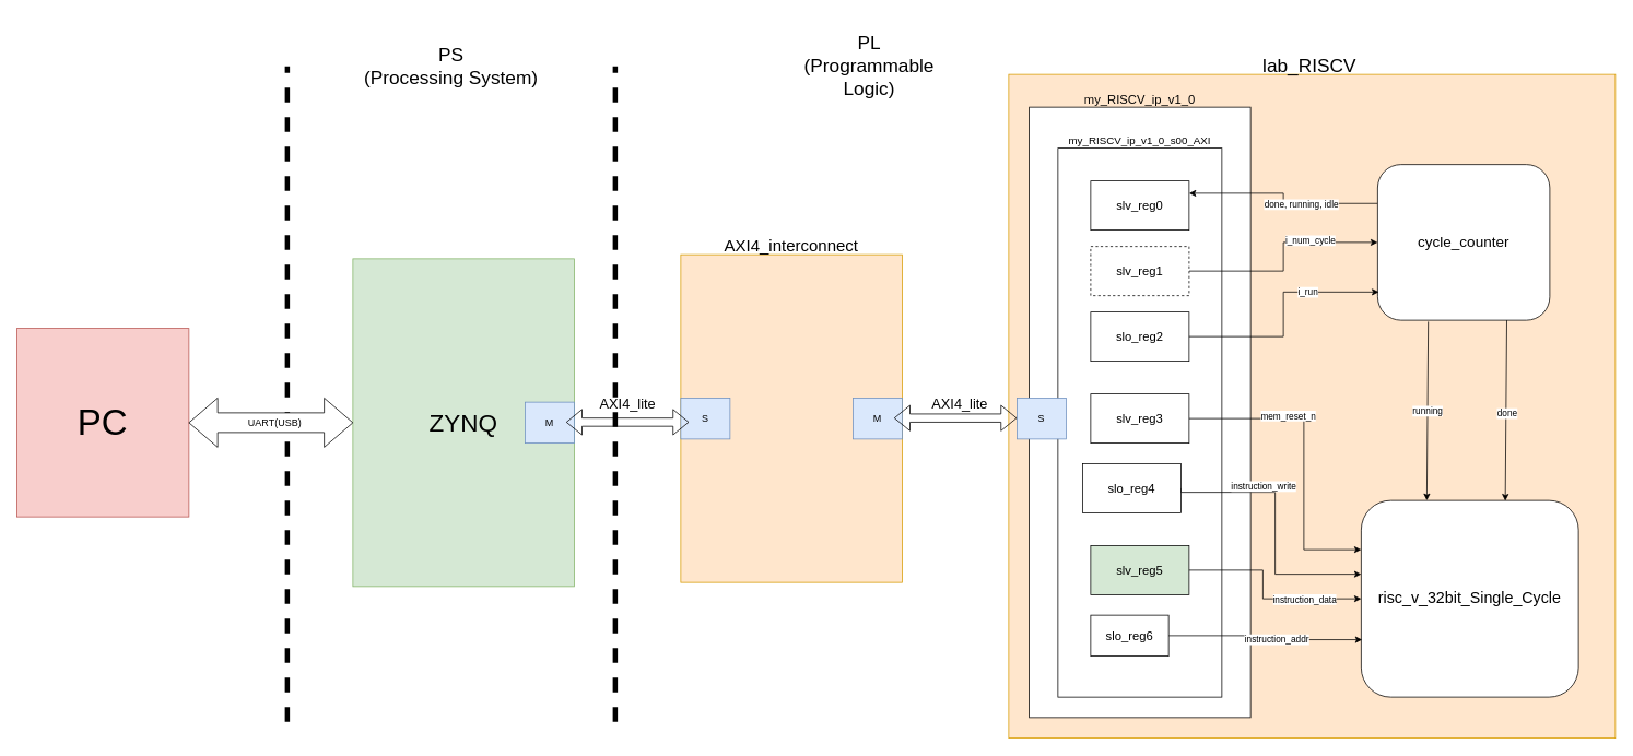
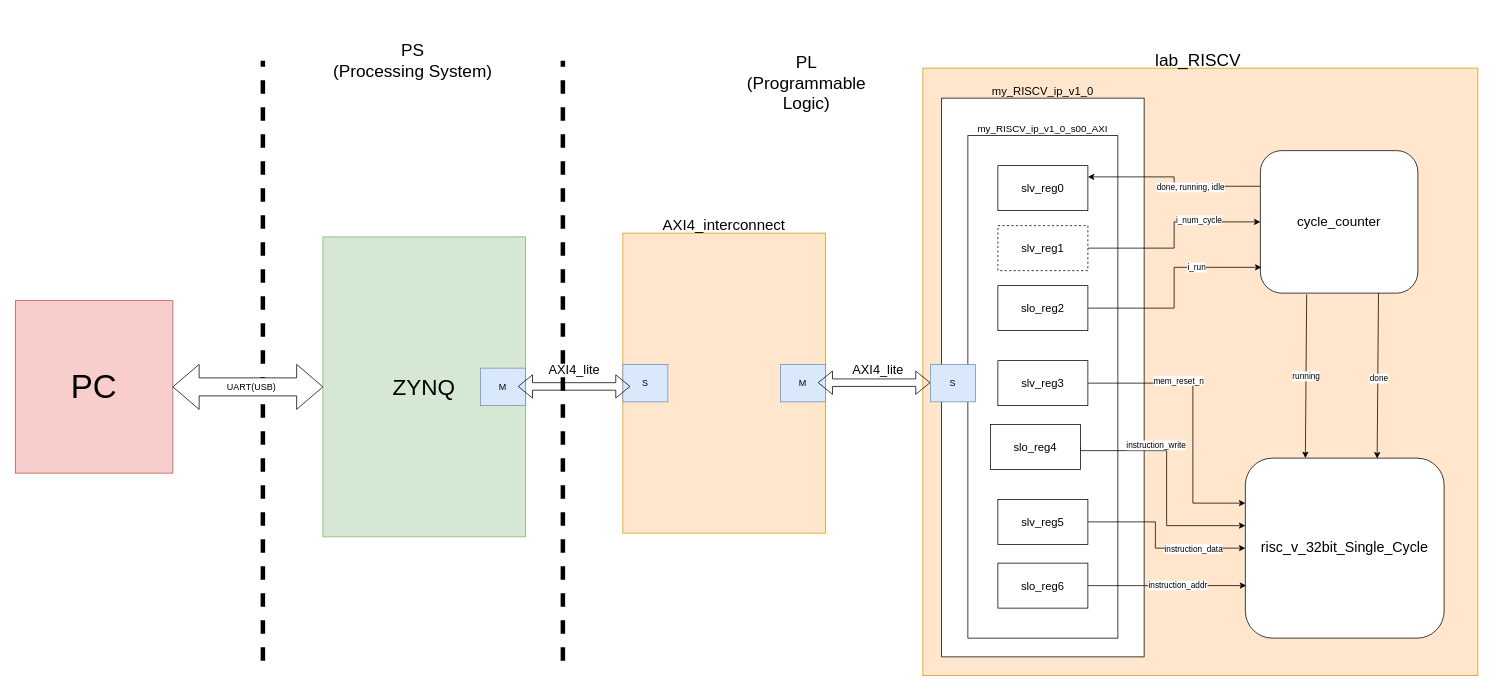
  <mxCell id="0" />
  <mxCell id="1" parent="0" />
  <mxCell id="2" value="&lt;font style=&quot;font-size: 44px;&quot;&gt;PC&lt;/font&gt;" style="rounded=0;whiteSpace=wrap;html=1;fillColor=#f8cecc;strokeColor=#b85450;" vertex="1" parent="1"><mxGeometry x="20" y="400" width="210" height="230" as="geometry" /></mxCell>
  <mxCell id="3" value="&lt;font style=&quot;font-size: 30px;&quot;&gt;ZYNQ&lt;/font&gt;" style="rounded=0;whiteSpace=wrap;html=1;fillColor=#d5e8d4;strokeColor=#82b366;" vertex="1" parent="1"><mxGeometry x="430" y="315" width="270" height="400" as="geometry" /></mxCell>
  <mxCell id="4" value="" style="rounded=0;whiteSpace=wrap;html=1;fillColor=#ffe6cc;strokeColor=#d79b00;align=center;" vertex="1" parent="1"><mxGeometry x="1230" y="90" width="740" height="810" as="geometry" /></mxCell>
  <mxCell id="5" value="" style="rounded=0;whiteSpace=wrap;html=1;" vertex="1" parent="1"><mxGeometry x="1255" y="130" width="270" height="745" as="geometry" /></mxCell>
  <mxCell id="6" value="" style="rounded=0;whiteSpace=wrap;html=1;" vertex="1" parent="1"><mxGeometry x="1290" y="180" width="200" height="670" as="geometry" /></mxCell>
  <mxCell id="7" value="&lt;font style=&quot;font-size: 19px;&quot;&gt;risc_v_32bit_Single_Cycle&lt;/font&gt;" style="rounded=1;whiteSpace=wrap;html=1;fontSize=14;" vertex="1" parent="1"><mxGeometry x="1660" y="610" width="265" height="240" as="geometry" /></mxCell>
  <mxCell id="8" value="&lt;font style=&quot;font-size: 15px;&quot;&gt;slv_reg0&lt;/font&gt;" style="rounded=0;whiteSpace=wrap;html=1;" vertex="1" parent="1"><mxGeometry x="1330" y="220" width="120" height="60" as="geometry" /></mxCell>
  <mxCell id="9" style="edgeStyle=orthogonalEdgeStyle;rounded=0;orthogonalLoop=1;jettySize=auto;html=1;exitX=1;exitY=0.5;exitDx=0;exitDy=0;entryX=0;entryY=0.5;entryDx=0;entryDy=0;" edge="1" parent="1" source="11" target="23"><mxGeometry relative="1" as="geometry" /></mxCell>
  <mxCell id="10" value="i_num_cycle" style="edgeLabel;html=1;align=center;verticalAlign=middle;resizable=0;points=[];" vertex="1" connectable="0" parent="9"><mxGeometry x="0.373" y="3" relative="1" as="geometry"><mxPoint as="offset" /></mxGeometry></mxCell>
  <mxCell id="11" value="&lt;font style=&quot;font-size: 15px;&quot;&gt;slv_reg1&lt;/font&gt;" style="rounded=0;whiteSpace=wrap;html=1;dashed=1;" vertex="1" parent="1"><mxGeometry x="1330" y="300" width="120" height="60" as="geometry" /></mxCell>
  <mxCell id="12" value="&lt;font style=&quot;font-size: 15px;&quot;&gt;slo_reg2&lt;/font&gt;" style="rounded=0;whiteSpace=wrap;html=1;" vertex="1" parent="1"><mxGeometry x="1330" y="380" width="120" height="60" as="geometry" /></mxCell>
  <mxCell id="13" style="edgeStyle=orthogonalEdgeStyle;rounded=0;orthogonalLoop=1;jettySize=auto;html=1;exitX=1;exitY=0.5;exitDx=0;exitDy=0;" edge="1" parent="1" source="15"><mxGeometry relative="1" as="geometry"><mxPoint x="1660" y="700" as="targetPoint" /><Array as="points"><mxPoint x="1555" y="600" /><mxPoint x="1555" y="700" /><mxPoint x="1660" y="700" /></Array></mxGeometry></mxCell>
  <mxCell id="14" value="instruction_write" style="edgeLabel;html=1;align=center;verticalAlign=middle;resizable=0;points=[];" vertex="1" connectable="0" parent="13"><mxGeometry x="-0.128" y="-1" relative="1" as="geometry"><mxPoint x="-14" y="-30" as="offset" /></mxGeometry></mxCell>
  <mxCell id="15" value="&lt;font style=&quot;font-size: 15px;&quot;&gt;slo_reg4&lt;/font&gt;" style="rounded=0;whiteSpace=wrap;html=1;" vertex="1" parent="1"><mxGeometry x="1320" y="565" width="120" height="60" as="geometry" /></mxCell>
- <mxCell id="16" value="&lt;font style=&quot;font-size: 15px;&quot;&gt;slv_reg5&lt;/font&gt;" style="rounded=0;whiteSpace=wrap;html=1;fillColor=#d5e8d4;" vertex="1" parent="1"><mxGeometry x="1330" y="665" width="120" height="60" as="geometry" /></mxCell>
- <mxCell id="17" value="&lt;font style=&quot;font-size: 15px;&quot;&gt;slo_reg6&lt;/font&gt;" style="rounded=0;whiteSpace=wrap;html=1;" vertex="1" parent="1"><mxGeometry x="1330" y="750" width="95" height="50" as="geometry" /></mxCell>
+ <mxCell id="16" value="&lt;font style=&quot;font-size: 15px;&quot;&gt;slv_reg5&lt;/font&gt;" style="rounded=0;whiteSpace=wrap;html=1;" vertex="1" parent="1"><mxGeometry x="1330" y="665" width="120" height="60" as="geometry" /></mxCell>
+ <mxCell id="17" value="&lt;font style=&quot;font-size: 15px;&quot;&gt;slo_reg6&lt;/font&gt;" style="rounded=0;whiteSpace=wrap;html=1;" vertex="1" parent="1"><mxGeometry x="1330" y="750" width="120" height="60" as="geometry" /></mxCell>
  <mxCell id="18" value="&lt;font style=&quot;font-size: 23px;&quot;&gt;lab_RISCV&lt;/font&gt;" style="text;html=1;align=center;verticalAlign=middle;whiteSpace=wrap;rounded=0;" vertex="1" parent="1"><mxGeometry x="1504" y="50" width="186" height="60" as="geometry" /></mxCell>
  <mxCell id="19" value="&lt;font style=&quot;font-size: 15px;&quot;&gt;my_RISCV_ip_v1_0&lt;/font&gt;" style="text;html=1;align=center;verticalAlign=middle;whiteSpace=wrap;rounded=0;" vertex="1" parent="1"><mxGeometry x="1335" y="100" width="110" height="40" as="geometry" /></mxCell>
  <mxCell id="20" value="&lt;font style=&quot;font-size: 13px;&quot;&gt;my_RISCV_ip_v1_0_s00_AXI&lt;/font&gt;" style="text;html=1;align=center;verticalAlign=middle;whiteSpace=wrap;rounded=0;" vertex="1" parent="1"><mxGeometry x="1290" y="150" width="200" height="40" as="geometry" /></mxCell>
  <mxCell id="21" style="edgeStyle=orthogonalEdgeStyle;rounded=0;orthogonalLoop=1;jettySize=auto;html=1;exitX=0;exitY=0.25;exitDx=0;exitDy=0;entryX=1;entryY=0.25;entryDx=0;entryDy=0;" edge="1" parent="1" source="23" target="8"><mxGeometry relative="1" as="geometry" /></mxCell>
  <mxCell id="22" value="done, running, idle" style="edgeLabel;html=1;align=center;verticalAlign=middle;resizable=0;points=[];" vertex="1" connectable="0" parent="21"><mxGeometry x="-0.228" y="1" relative="1" as="geometry"><mxPoint as="offset" /></mxGeometry></mxCell>
  <mxCell id="23" value="&lt;font style=&quot;font-size: 18px;&quot;&gt;cycle_counter&lt;/font&gt;" style="rounded=1;whiteSpace=wrap;html=1;" vertex="1" parent="1"><mxGeometry x="1680" y="200" width="210" height="190" as="geometry" /></mxCell>
  <mxCell id="24" style="edgeStyle=orthogonalEdgeStyle;rounded=0;orthogonalLoop=1;jettySize=auto;html=1;entryX=0.007;entryY=0.819;entryDx=0;entryDy=0;entryPerimeter=0;" edge="1" parent="1" source="12" target="23"><mxGeometry relative="1" as="geometry" /></mxCell>
  <mxCell id="25" value="i_run" style="edgeLabel;html=1;align=center;verticalAlign=middle;resizable=0;points=[];" vertex="1" connectable="0" parent="24"><mxGeometry x="0.392" relative="1" as="geometry"><mxPoint as="offset" /></mxGeometry></mxCell>
  <mxCell id="26" style="edgeStyle=orthogonalEdgeStyle;rounded=0;orthogonalLoop=1;jettySize=auto;html=1;entryX=0;entryY=0.25;entryDx=0;entryDy=0;" edge="1" parent="1" source="28" target="7"><mxGeometry relative="1" as="geometry"><Array as="points"><mxPoint x="1590" y="510" /><mxPoint x="1590" y="670" /></Array></mxGeometry></mxCell>
  <mxCell id="27" value="mem_reset_n" style="edgeLabel;html=1;align=center;verticalAlign=middle;resizable=0;points=[];" vertex="1" connectable="0" parent="26"><mxGeometry x="-0.353" y="4" relative="1" as="geometry"><mxPoint as="offset" /></mxGeometry></mxCell>
  <mxCell id="28" value="&lt;font style=&quot;font-size: 15px;&quot;&gt;slv_reg3&lt;/font&gt;" style="rounded=0;whiteSpace=wrap;html=1;" vertex="1" parent="1"><mxGeometry x="1330" y="480" width="120" height="60" as="geometry" /></mxCell>
  <mxCell id="29" style="edgeStyle=orthogonalEdgeStyle;rounded=0;orthogonalLoop=1;jettySize=auto;html=1;exitX=1;exitY=0.5;exitDx=0;exitDy=0;" edge="1" parent="1" source="16"><mxGeometry relative="1" as="geometry"><mxPoint x="1660" y="730" as="targetPoint" /><Array as="points"><mxPoint x="1540" y="695" /><mxPoint x="1540" y="730" /><mxPoint x="1660" y="730" /></Array></mxGeometry></mxCell>
  <mxCell id="30" value="instruction_data" style="edgeLabel;html=1;align=center;verticalAlign=middle;resizable=0;points=[];" vertex="1" connectable="0" parent="29"><mxGeometry x="0.312" y="1" relative="1" as="geometry"><mxPoint x="14" y="1" as="offset" /></mxGeometry></mxCell>
  <mxCell id="31" style="edgeStyle=orthogonalEdgeStyle;rounded=0;orthogonalLoop=1;jettySize=auto;html=1;exitX=1;exitY=0.5;exitDx=0;exitDy=0;entryX=0.004;entryY=0.708;entryDx=0;entryDy=0;entryPerimeter=0;" edge="1" parent="1" source="17" target="7"><mxGeometry relative="1" as="geometry" /></mxCell>
  <mxCell id="32" value="instruction_addr" style="edgeLabel;html=1;align=center;verticalAlign=middle;resizable=0;points=[];" vertex="1" connectable="0" parent="31"><mxGeometry x="0.076" y="2" relative="1" as="geometry"><mxPoint x="6" y="2" as="offset" /></mxGeometry></mxCell>
  <mxCell id="33" value="running" style="endArrow=classic;html=1;rounded=0;exitX=0.294;exitY=1.009;exitDx=0;exitDy=0;exitPerimeter=0;" edge="1" parent="1" source="23"><mxGeometry width="50" height="50" relative="1" as="geometry"><mxPoint x="1470" y="560" as="sourcePoint" /><mxPoint x="1740" y="610" as="targetPoint" /></mxGeometry></mxCell>
  <mxCell id="34" value="" style="endArrow=classic;html=1;rounded=0;entryX=0.663;entryY=0.002;entryDx=0;entryDy=0;entryPerimeter=0;exitX=0.75;exitY=1;exitDx=0;exitDy=0;" edge="1" parent="1" source="23" target="7"><mxGeometry width="50" height="50" relative="1" as="geometry"><mxPoint x="1470" y="560" as="sourcePoint" /><mxPoint x="1520" y="510" as="targetPoint" /></mxGeometry></mxCell>
  <mxCell id="35" value="done" style="edgeLabel;html=1;align=center;verticalAlign=middle;resizable=0;points=[];" vertex="1" connectable="0" parent="34"><mxGeometry x="-0.194" y="1" relative="1" as="geometry"><mxPoint y="24" as="offset" /></mxGeometry></mxCell>
  <mxCell id="36" value="" style="rounded=0;whiteSpace=wrap;html=1;fillColor=#ffe6cc;strokeColor=#d79b00;" vertex="1" parent="1"><mxGeometry x="830" y="310" width="270" height="400" as="geometry" /></mxCell>
  <mxCell id="37" value="M" style="rounded=0;whiteSpace=wrap;html=1;fillColor=#dae8fc;strokeColor=#6c8ebf;" vertex="1" parent="1"><mxGeometry x="1040" y="485" width="60" height="50" as="geometry" /></mxCell>
  <mxCell id="38" value="S" style="rounded=0;whiteSpace=wrap;html=1;fillColor=#dae8fc;strokeColor=#6c8ebf;" vertex="1" parent="1"><mxGeometry x="1240" y="485" width="60" height="50" as="geometry" /></mxCell>
  <mxCell id="39" value="" style="shape=flexArrow;endArrow=classic;startArrow=classic;html=1;rounded=0;" edge="1" parent="1"><mxGeometry width="100" height="100" relative="1" as="geometry"><mxPoint y="509.41" as="sourcePoint" x="1090" /><mxPoint x="1240" y="509.41" as="targetPoint" /></mxGeometry></mxCell>
  <mxCell id="40" value="S" style="rounded=0;whiteSpace=wrap;html=1;fillColor=#dae8fc;strokeColor=#6c8ebf;" vertex="1" parent="1"><mxGeometry x="830" y="485" width="60" height="50" as="geometry" /></mxCell>
  <mxCell id="41" value="&lt;font style=&quot;font-size: 20px;&quot;&gt;AXI4_interconnect&lt;/font&gt;" style="text;html=1;align=center;verticalAlign=middle;whiteSpace=wrap;rounded=0;" vertex="1" parent="1"><mxGeometry x="875" y="250" width="180" height="95" as="geometry" /></mxCell>
  <mxCell id="42" value="&lt;font style=&quot;font-size: 17px;&quot;&gt;AXI4_lite&lt;/font&gt;" style="text;html=1;align=center;verticalAlign=middle;resizable=0;points=[];autosize=1;strokeColor=none;fillColor=none;" vertex="1" parent="1"><mxGeometry x="1125" y="478" width="90" height="30" as="geometry" /></mxCell>
  <mxCell id="43" value="M" style="rounded=0;whiteSpace=wrap;html=1;fillColor=#dae8fc;strokeColor=#6c8ebf;" vertex="1" parent="1"><mxGeometry x="640" y="490" width="60" height="50" as="geometry" /></mxCell>
  <mxCell id="44" value="" style="shape=flexArrow;endArrow=classic;startArrow=classic;html=1;rounded=0;" edge="1" parent="1"><mxGeometry width="100" height="100" relative="1" as="geometry"><mxPoint x="690" y="514.41" as="sourcePoint" /><mxPoint x="840" y="514.41" as="targetPoint" /></mxGeometry></mxCell>
  <mxCell id="45" value="&lt;font style=&quot;font-size: 17px;&quot;&gt;AXI4_lite&lt;/font&gt;" style="text;html=1;align=center;verticalAlign=middle;resizable=0;points=[];autosize=1;strokeColor=none;fillColor=none;" vertex="1" parent="1"><mxGeometry x="720" y="478" width="90" height="30" as="geometry" /></mxCell>
  <mxCell id="46" value="" style="endArrow=none;dashed=1;html=1;rounded=0;strokeWidth=6;" edge="1" parent="1"><mxGeometry width="50" height="50" relative="1" as="geometry"><mxPoint x="750" y="880" as="sourcePoint" /><mxPoint x="750" as="targetPoint" y="80" /></mxGeometry></mxCell>
  <mxCell id="47" value="" style="endArrow=none;dashed=1;html=1;rounded=0;strokeWidth=6;" edge="1" parent="1"><mxGeometry width="50" height="50" relative="1" as="geometry"><mxPoint x="350" y="880" as="sourcePoint" /><mxPoint x="350" as="targetPoint" y="80" /></mxGeometry></mxCell>
  <mxCell id="48" value="&lt;font style=&quot;font-size: 23px;&quot;&gt;PS&lt;/font&gt;&lt;div style=&quot;font-size: 23px;&quot;&gt;&lt;font style=&quot;font-size: 23px;&quot;&gt;(Processing System)&lt;/font&gt;&lt;/div&gt;" style="text;html=1;align=center;verticalAlign=middle;whiteSpace=wrap;rounded=0;" vertex="1" parent="1"><mxGeometry x="440" y="20" width="220" height="120" as="geometry" /></mxCell>
- <mxCell id="49" value="&lt;font style=&quot;font-size: 23px;&quot;&gt;PL&lt;/font&gt;&lt;div style=&quot;font-size: 23px;&quot;&gt;&lt;font style=&quot;font-size: 23px;&quot;&gt;(Programmable Logic)&lt;/font&gt;&lt;/div&gt;" style="text;html=1;align=center;verticalAlign=middle;whiteSpace=wrap;rounded=0;" vertex="1" parent="1"><mxGeometry x="950" y="20" width="220" height="120" as="geometry" /></mxCell>
+ <mxCell id="49" value="&lt;font style=&quot;font-size: 23px;&quot;&gt;PL&lt;/font&gt;&lt;div style=&quot;font-size: 23px;&quot;&gt;&lt;font style=&quot;font-size: 23px;&quot;&gt;(Programmable Logic)&lt;/font&gt;&lt;/div&gt;" style="text;html=1;align=center;verticalAlign=middle;whiteSpace=wrap;rounded=0;" vertex="1" parent="1"><mxGeometry x="965" y="50" width="220" height="120" as="geometry" /></mxCell>
  <mxCell id="50" value="" style="html=1;shadow=0;dashed=0;align=center;verticalAlign=middle;shape=mxgraph.arrows2.twoWayArrow;dy=0.6;dx=35;" vertex="1" parent="1"><mxGeometry x="230" y="485" width="200" height="60" as="geometry" /></mxCell>
  <mxCell id="51" value="UART(USB)" style="text;html=1;align=center;verticalAlign=middle;whiteSpace=wrap;rounded=0;" vertex="1" parent="1"><mxGeometry x="270" y="500" width="130" height="30" as="geometry" /></mxCell>
